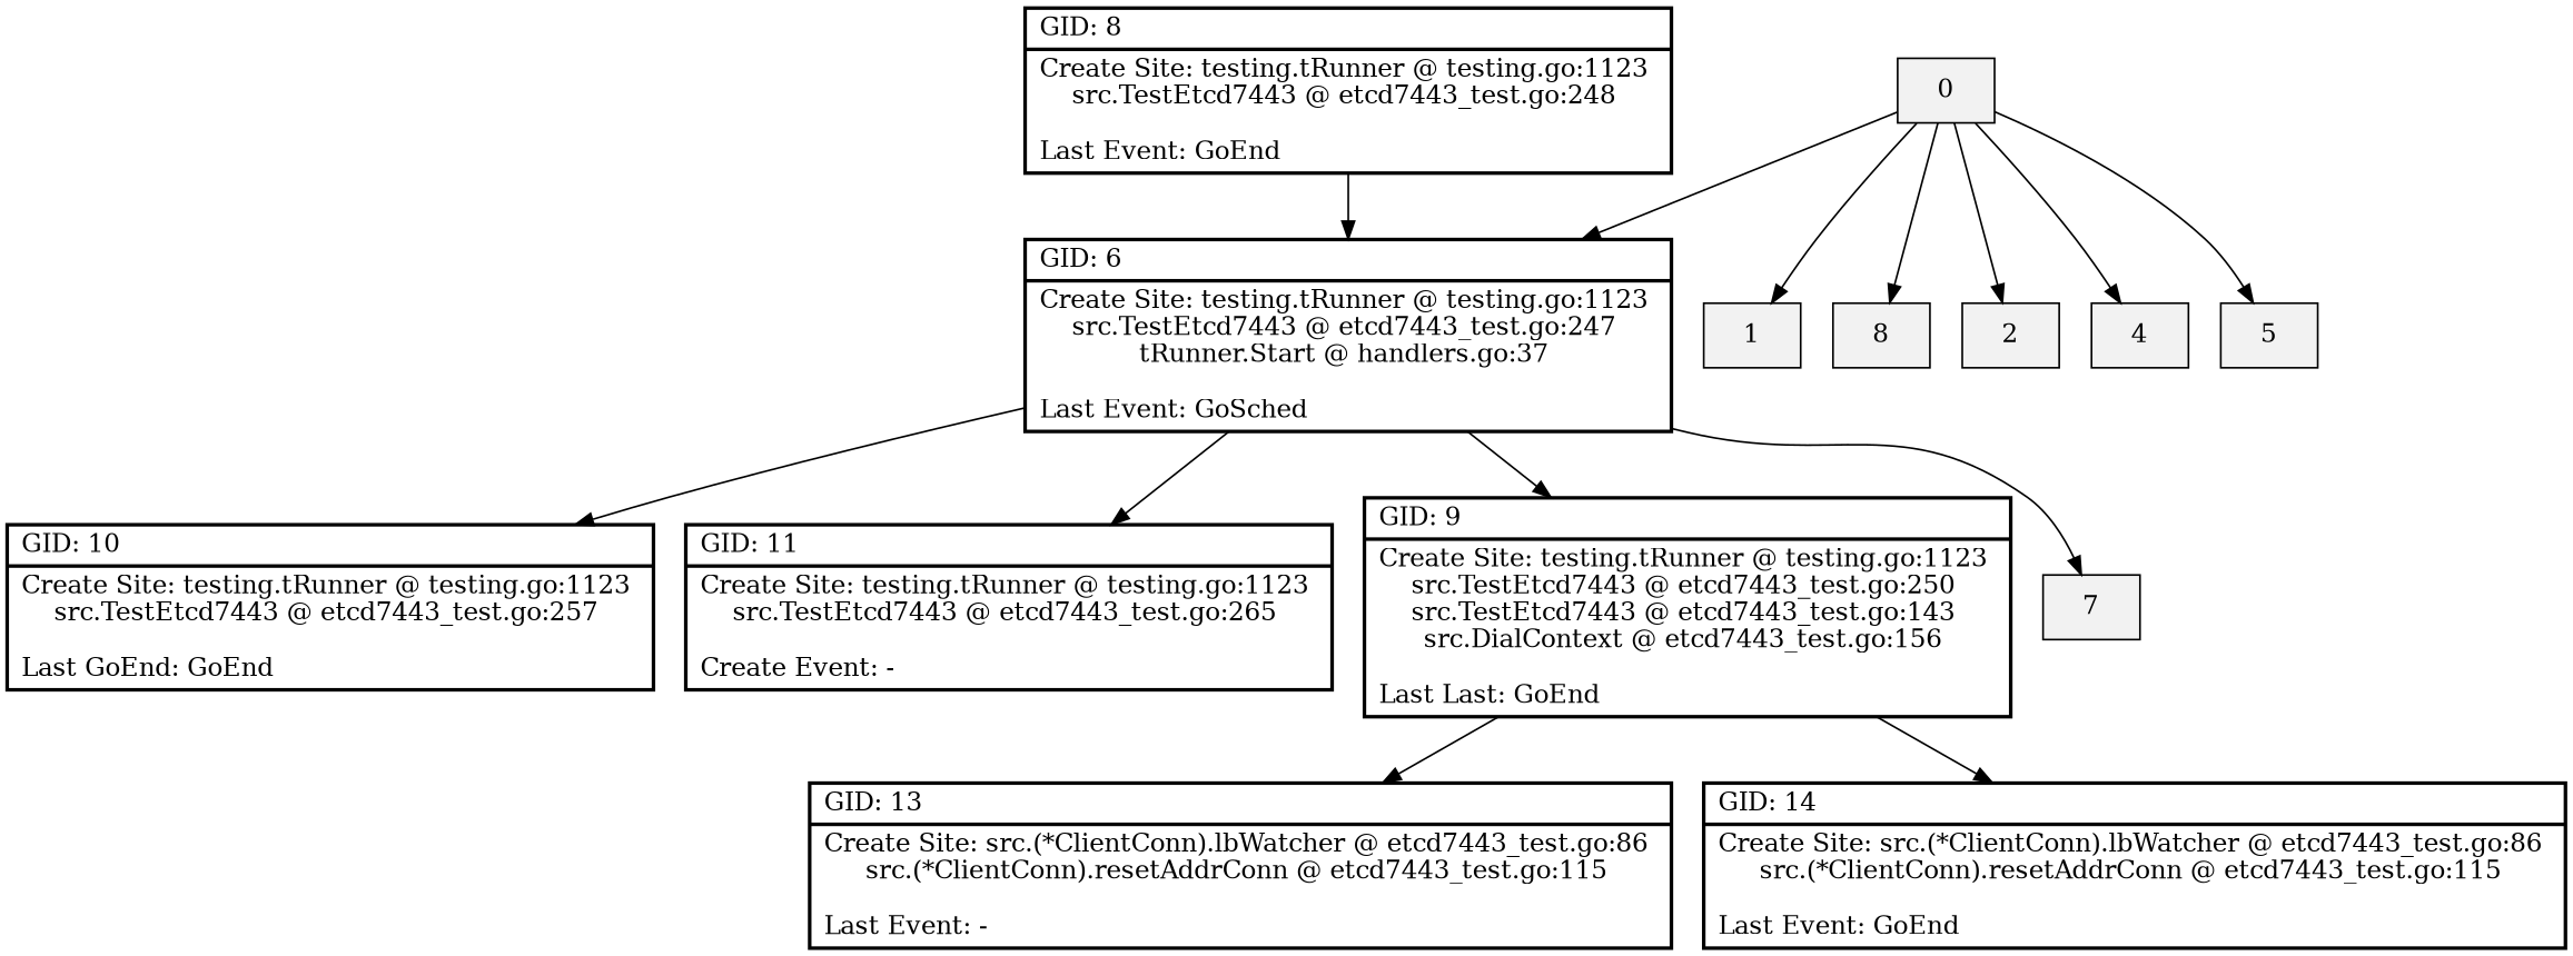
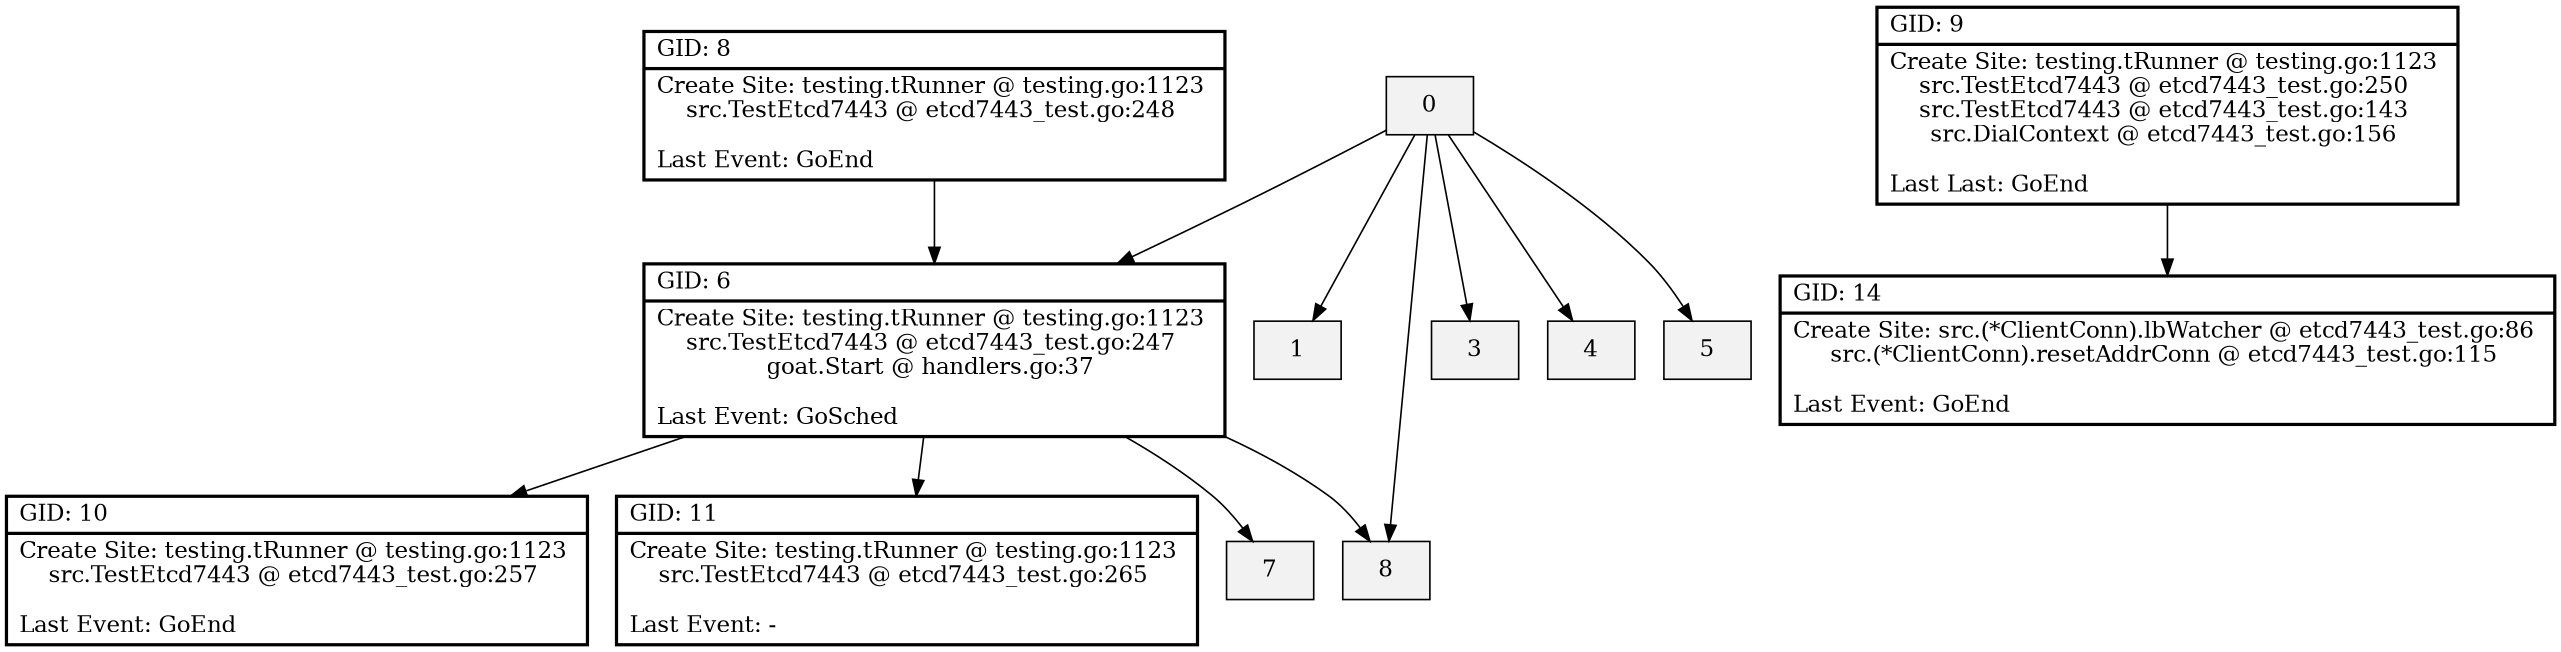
  digraph {
    node [fillcolor=gray95 shape=record style=bold]
-   n1 [label="{ GID: 6\l | Create Site: testing.tRunner @ testing.go:1123 \nsrc.TestEtcd7443 @ etcd7443_test.go:247 \ntRunner.Start @ handlers.go:37 \n\lLast Event: GoSched\l }"]
-   n2 [label="{ GID: 10\l | Create Site: testing.tRunner @ testing.go:1123 \nsrc.TestEtcd7443 @ etcd7443_test.go:257 \n\lLast GoEnd: GoEnd\l }"]
-   n3 [label="{ GID: 11\l | Create Site: testing.tRunner @ testing.go:1123 \nsrc.TestEtcd7443 @ etcd7443_test.go:265 \n\lCreate Event: -\l }"]
+   n1 [label="{ GID: 6\l | Create Site: testing.tRunner @ testing.go:1123 \nsrc.TestEtcd7443 @ etcd7443_test.go:247 \ngoat.Start @ handlers.go:37 \n\lLast Event: GoSched\l }"]
+   n2 [label="{ GID: 10\l | Create Site: testing.tRunner @ testing.go:1123 \nsrc.TestEtcd7443 @ etcd7443_test.go:257 \n\lLast Event: GoEnd\l }"]
+   n3 [label="{ GID: 11\l | Create Site: testing.tRunner @ testing.go:1123 \nsrc.TestEtcd7443 @ etcd7443_test.go:265 \n\lLast Event: -\l }"]
    n4 [label="{ GID: 9\l | Create Site: testing.tRunner @ testing.go:1123 \nsrc.TestEtcd7443 @ etcd7443_test.go:250 \nsrc.TestEtcd7443 @ etcd7443_test.go:143 \nsrc.DialContext @ etcd7443_test.go:156 \n\lLast Last: GoEnd\l }"]
    7 [style=filled]
-   n6 [label="{ GID: 13\l | Create Site: src.(*ClientConn).lbWatcher @ etcd7443_test.go:86 \nsrc.(*ClientConn).resetAddrConn @ etcd7443_test.go:115 \n\lLast Event: -\l }"]
    n7 [label="{ GID: 14\l | Create Site: src.(*ClientConn).lbWatcher @ etcd7443_test.go:86 \nsrc.(*ClientConn).resetAddrConn @ etcd7443_test.go:115 \n\lLast Event: GoEnd\l }"]
    n8 [label="{ GID: 8\l | Create Site: testing.tRunner @ testing.go:1123 \nsrc.TestEtcd7443 @ etcd7443_test.go:248 \n\lLast Event: GoEnd\l }"]
    0 [style=filled]
    1 [style=filled]
    n11 [label=8 style=filled]
-   3 [style=filled label=2]
+   3 [style=filled]
    4 [style=filled]
    5 [style=filled]
    n1 -> n2
    n1 -> n3
-   n1 -> n4
+   n1 -> n11
    n1 -> 7
-   n4 -> n6
    n4 -> n7
    n8 -> n1
    0 -> n1
    0 -> 1
    0 -> n11
    0 -> 3
    0 -> 4
    0 -> 5
  }
